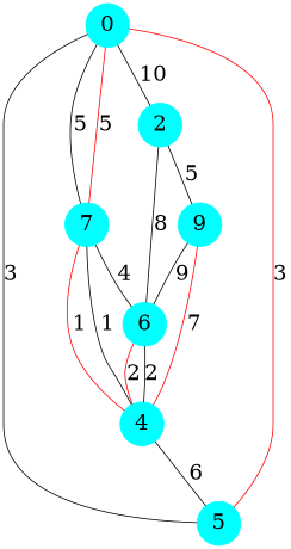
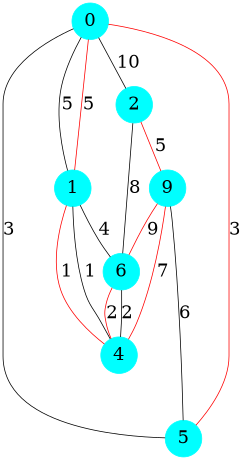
  strict digraph {
    node [color=aqua fontsize=24 shape=circle style=filled]
    edge [arrowhead=none fontsize=24]
    n1 [label=0]
-   n2 [label=7]
+   n2 [label=1]
    n3 [label=5]
    n4 [label=2]
    n5 [label=4]
    n6 [label=6]
    n7 [label=9]
    n1 -> n2 [label=5]
    n1 -> n3 [label=3]
    n1 -> n4 [label=10]
    n2 -> n1 [color=red label=5]
    n2 -> n5 [label=1]
    n2 -> n6 [label=4]
    n3 -> n1 [color=red label=3]
    n4 -> n6 [label=8]
-   n4 -> n7 [color=black label=5]
+   n4 -> n7 [color=red label=5]
    n5 -> n2 [color=red label=1]
-   n5 -> n3 [label=6]
+   n7 -> n3 [label=6]
    n5 -> n6 [label=2]
    n6 -> n5 [color=red label=2]
    n7 -> n5 [color=red label=7]
-   n7 -> n6 [label=9]
+   n7 -> n6 [label=9 color=red]
  }
